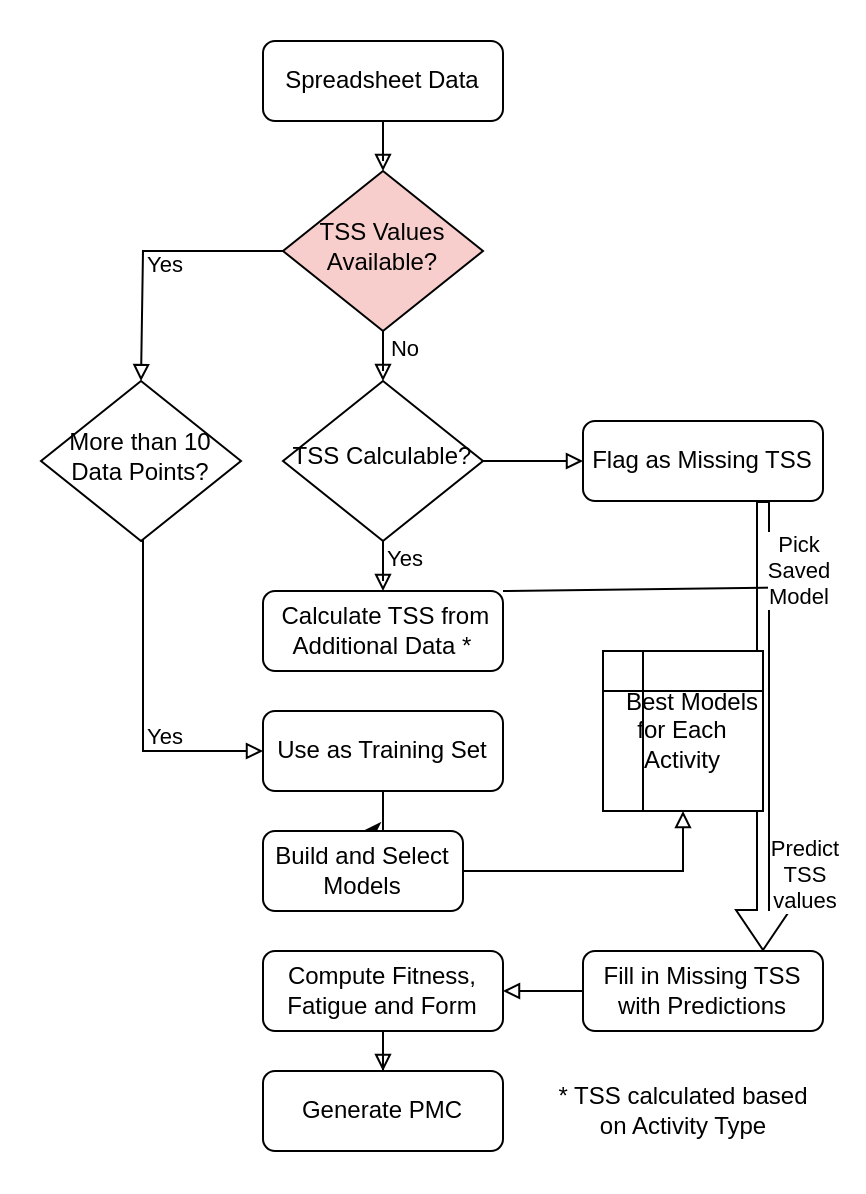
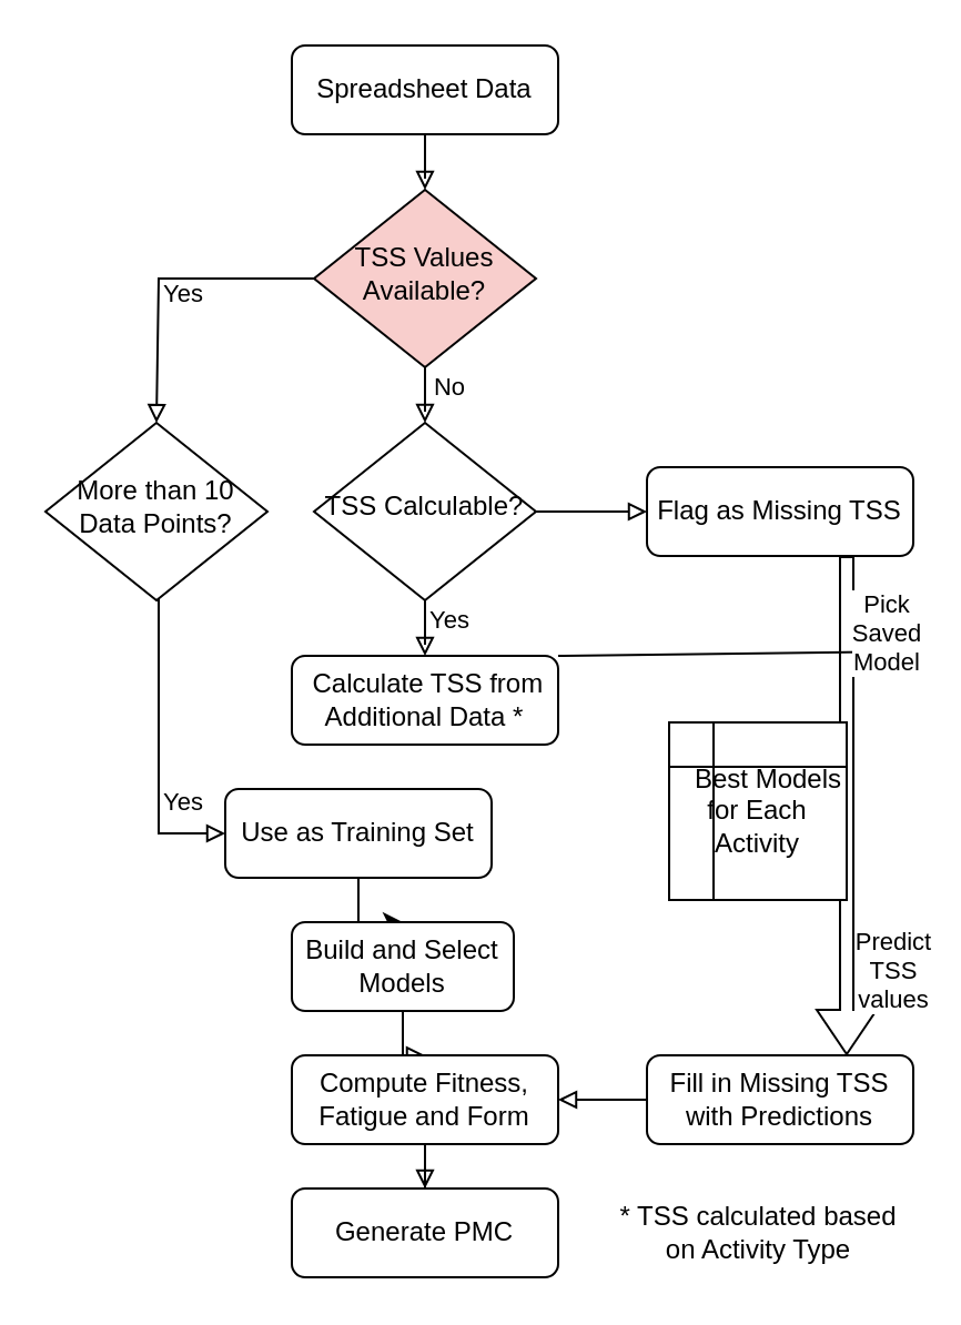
  <mxCell id="0" />
  <mxCell id="1" parent="0" />
  <mxCell id="2" value="" style="rounded=0;html=1;jettySize=auto;orthogonalLoop=1;fontSize=11;endArrow=block;endFill=0;strokeWidth=1;shadow=0;labelBackgroundColor=none;edgeStyle=orthogonalEdgeStyle;" parent="1" source="3" target="6" edge="1"><mxGeometry relative="1" as="geometry" /></mxCell>
  <mxCell id="3" value="Spreadsheet Data" style="rounded=1;whiteSpace=wrap;html=1;fontSize=12;glass=0;strokeWidth=1;shadow=0;" parent="1" vertex="1"><mxGeometry x="131" y="20" width="120" height="40" as="geometry" /></mxCell>
  <mxCell id="4" value="" style="edgeStyle=orthogonalEdgeStyle;rounded=0;orthogonalLoop=1;jettySize=auto;html=1;endArrow=block;endFill=0;strokeColor=#000000;strokeWidth=1;fillColor=none;" parent="1" source="6" target="21" edge="1"><mxGeometry relative="1" as="geometry" /></mxCell>
  <mxCell id="5" value="No" style="edgeLabel;html=1;align=center;verticalAlign=middle;resizable=0;points=[];" parent="4" vertex="1" connectable="0"><mxGeometry x="-0.08" y="3" relative="1" as="geometry"><mxPoint x="13" y="-7" as="offset" /></mxGeometry></mxCell>
  <mxCell id="6" value="TSS Values Available?" style="rhombus;whiteSpace=wrap;html=1;shadow=0;fontFamily=Helvetica;fontSize=12;align=center;strokeWidth=1;spacing=6;spacingTop=-4;fillColor=#f8cecc;" parent="1" vertex="1"><mxGeometry x="141" y="85" width="100" height="80" as="geometry" /></mxCell>
  <mxCell id="7" value="" style="edgeStyle=orthogonalEdgeStyle;rounded=0;orthogonalLoop=1;jettySize=auto;html=1;" parent="1" source="8" target="22" edge="1"><mxGeometry relative="1" as="geometry" /></mxCell>
  <mxCell id="8" value="&amp;nbsp;Calculate TSS from Additional Data *" style="rounded=1;whiteSpace=wrap;html=1;fontSize=12;glass=0;strokeWidth=1;shadow=0;" parent="1" vertex="1"><mxGeometry x="131" y="295" width="120" height="40" as="geometry" /></mxCell>
  <mxCell id="9" value="" style="edgeStyle=orthogonalEdgeStyle;rounded=0;orthogonalLoop=1;jettySize=auto;html=1;endArrow=block;endFill=0;strokeColor=#000000;strokeWidth=1;fillColor=none;exitX=0.75;exitY=1;exitDx=0;exitDy=0;shape=flexArrow;width=6;endSize=6.33;entryX=0.75;entryY=0;entryDx=0;entryDy=0;" parent="1" source="12" target="24" edge="1"><mxGeometry relative="1" as="geometry"><mxPoint x="381" y="495" as="targetPoint" /></mxGeometry></mxCell>
  <mxCell id="10" value="Predict &lt;br&gt;TSS &lt;br&gt;values" style="edgeLabel;html=1;align=center;verticalAlign=middle;resizable=0;points=[];" parent="9" vertex="1" connectable="0"><mxGeometry x="-0.569" y="4" relative="1" as="geometry"><mxPoint x="16" y="138" as="offset" /></mxGeometry></mxCell>
  <mxCell id="11" value="&lt;span style=&quot;color: rgba(0 , 0 , 0 , 0) ; font-family: monospace ; font-size: 0px ; background-color: rgb(248 , 249 , 250)&quot;&gt;%3CmxGraphModel%3E%3Croot%3E%3CmxCell%20id%3D%220%22%2F%3E%3CmxCell%20id%3D%221%22%20parent%3D%220%22%2F%3E%3CmxCell%20id%3D%222%22%20value%3D%22Predict%20%26lt%3Bbr%26gt%3BTSS%20%26lt%3Bbr%26gt%3Bvalues%22%20style%3D%22edgeLabel%3Bhtml%3D1%3Balign%3Dcenter%3BverticalAlign%3Dmiddle%3Bresizable%3D0%3Bpoints%3D%5B%5D%3B%22%20vertex%3D%221%22%20connectable%3D%220%22%20parent%3D%221%22%3E%3CmxGeometry%20x%3D%22550%22%20y%3D%22520%22%20as%3D%22geometry%22%2F%3E%3C%2FmxCell%3E%3C%2Froot%3E%3C%2FmxGraphModel%3E&lt;/span&gt;" style="edgeLabel;html=1;align=center;verticalAlign=middle;resizable=0;points=[];" parent="9" vertex="1" connectable="0"><mxGeometry x="-0.608" y="5" relative="1" as="geometry"><mxPoint as="offset" /></mxGeometry></mxCell>
  <mxCell id="12" value="Flag as Missing TSS" style="rounded=1;whiteSpace=wrap;html=1;fontSize=12;glass=0;strokeWidth=1;shadow=0;" parent="1" vertex="1"><mxGeometry x="291" y="210" width="120" height="40" as="geometry" /></mxCell>
  <mxCell id="13" value="" style="edgeStyle=orthogonalEdgeStyle;rounded=0;orthogonalLoop=1;jettySize=auto;html=1;" parent="1" source="14" target="17" edge="1"><mxGeometry relative="1" as="geometry" /></mxCell>
- <mxCell id="14" value="Use as Training Set" style="rounded=1;whiteSpace=wrap;html=1;fontSize=12;glass=0;strokeWidth=1;shadow=0;" parent="1" vertex="1"><mxGeometry x="131" y="355" width="120" height="40" as="geometry" /></mxCell>
+ <mxCell id="14" value="Use as Training Set" style="rounded=1;whiteSpace=wrap;html=1;fontSize=12;glass=0;strokeWidth=1;shadow=0;" parent="1" vertex="1"><mxGeometry x="101" y="355" width="120" height="40" as="geometry" /></mxCell>
  <mxCell id="15" value="&amp;nbsp; &amp;nbsp;Best Models for Each Activity" style="shape=internalStorage;whiteSpace=wrap;html=1;backgroundOutline=1;" parent="1" vertex="1"><mxGeometry x="301" y="325" width="80" height="80" as="geometry" /></mxCell>
- <mxCell id="16" value="" style="edgeStyle=orthogonalEdgeStyle;rounded=0;orthogonalLoop=1;jettySize=auto;html=1;endArrow=block;endFill=0;strokeWidth=1;" parent="1" source="17" target="15" edge="1"><mxGeometry relative="1" as="geometry" /></mxCell>
+ <mxCell id="16" value="" style="edgeStyle=orthogonalEdgeStyle;rounded=0;orthogonalLoop=1;jettySize=auto;html=1;endArrow=block;endFill=0;strokeWidth=1;" parent="1" source="17" target="26" edge="1"><mxGeometry relative="1" as="geometry" /></mxCell>
  <mxCell id="17" value="Build and Select Models" style="rounded=1;whiteSpace=wrap;html=1;fontSize=12;glass=0;strokeWidth=1;shadow=0;" parent="1" vertex="1"><mxGeometry x="131" y="415" width="100" height="40" as="geometry" /></mxCell>
  <mxCell id="18" value="" style="edgeStyle=orthogonalEdgeStyle;rounded=0;orthogonalLoop=1;jettySize=auto;html=1;endArrow=block;endFill=0;strokeColor=#000000;strokeWidth=1;fillColor=none;" parent="1" source="21" target="8" edge="1"><mxGeometry relative="1" as="geometry" /></mxCell>
  <mxCell id="19" value="Yes" style="edgeLabel;html=1;align=center;verticalAlign=middle;resizable=0;points=[];" parent="18" vertex="1" connectable="0"><mxGeometry x="-0.25" y="3" relative="1" as="geometry"><mxPoint x="13" y="-11" as="offset" /></mxGeometry></mxCell>
  <mxCell id="20" value="" style="edgeStyle=orthogonalEdgeStyle;rounded=0;orthogonalLoop=1;jettySize=auto;html=1;endArrow=block;endFill=0;strokeColor=#000000;strokeWidth=1;fillColor=none;" parent="1" source="21" target="12" edge="1"><mxGeometry relative="1" as="geometry" /></mxCell>
  <mxCell id="21" value="TSS Calculable?" style="rhombus;whiteSpace=wrap;html=1;shadow=0;fontFamily=Helvetica;fontSize=12;align=center;strokeWidth=1;spacing=6;spacingTop=-4;" parent="1" vertex="1"><mxGeometry x="141" y="190" width="100" height="80" as="geometry" /></mxCell>
  <mxCell id="22" value="Pick&lt;br&gt;Saved&lt;br&gt;Model" style="edgeLabel;html=1;align=center;verticalAlign=middle;resizable=0;points=[];" parent="1" vertex="1" connectable="0"><mxGeometry x="411" y="293" as="geometry"><mxPoint x="-13" y="-9" as="offset" /></mxGeometry></mxCell>
  <mxCell id="23" value="" style="edgeStyle=orthogonalEdgeStyle;rounded=0;orthogonalLoop=1;jettySize=auto;html=1;endArrow=block;endFill=0;strokeColor=#000000;strokeWidth=1;fillColor=none;" parent="1" source="24" target="26" edge="1"><mxGeometry relative="1" as="geometry" /></mxCell>
  <mxCell id="24" value="Fill in Missing TSS with Predictions" style="rounded=1;whiteSpace=wrap;html=1;" parent="1" vertex="1"><mxGeometry x="291" y="475" width="120" height="40" as="geometry" /></mxCell>
  <mxCell id="25" value="" style="edgeStyle=orthogonalEdgeStyle;rounded=0;orthogonalLoop=1;jettySize=auto;html=1;endArrow=block;endFill=0;strokeColor=#000000;strokeWidth=1;fillColor=none;" parent="1" source="26" target="31" edge="1"><mxGeometry relative="1" as="geometry" /></mxCell>
  <mxCell id="26" value="Compute Fitness, Fatigue and Form" style="rounded=1;whiteSpace=wrap;html=1;" parent="1" vertex="1"><mxGeometry x="131" y="475" width="120" height="40" as="geometry" /></mxCell>
  <mxCell id="27" value="" style="edgeStyle=orthogonalEdgeStyle;rounded=0;orthogonalLoop=1;jettySize=auto;html=1;endArrow=block;endFill=0;strokeColor=#000000;strokeWidth=1;fillColor=none;entryX=0;entryY=0.5;entryDx=0;entryDy=0;exitX=0.5;exitY=1;exitDx=0;exitDy=0;" parent="1" source="29" target="14" edge="1"><mxGeometry relative="1" as="geometry"><mxPoint x="21" y="345" as="targetPoint" /><Array as="points"><mxPoint x="71" y="375" /></Array></mxGeometry></mxCell>
  <mxCell id="28" value="Yes" style="edgeLabel;html=1;align=center;verticalAlign=middle;resizable=0;points=[];" parent="27" vertex="1" connectable="0"><mxGeometry x="-0.556" y="1" relative="1" as="geometry"><mxPoint x="9" y="61" as="offset" /></mxGeometry></mxCell>
  <mxCell id="29" value="More than 10 Data Points?" style="rhombus;whiteSpace=wrap;html=1;shadow=0;fontFamily=Helvetica;fontSize=12;align=center;strokeWidth=1;spacing=6;spacingTop=-4;" parent="1" vertex="1"><mxGeometry x="20" y="190" width="100" height="80" as="geometry" /></mxCell>
  <mxCell id="30" value="Yes" style="edgeStyle=orthogonalEdgeStyle;rounded=0;html=1;jettySize=auto;orthogonalLoop=1;fontSize=11;endArrow=block;endFill=0;strokeWidth=1;shadow=0;labelBackgroundColor=none;entryX=0.5;entryY=0;entryDx=0;entryDy=0;" parent="1" source="6" target="29" edge="1"><mxGeometry x="-0.126" y="7" relative="1" as="geometry"><mxPoint as="offset" /><mxPoint x="141" y="105" as="sourcePoint" /><mxPoint x="11" y="165" as="targetPoint" /><Array as="points"><mxPoint x="71" y="125" /></Array></mxGeometry></mxCell>
  <mxCell id="31" value="Generate PMC" style="rounded=1;whiteSpace=wrap;html=1;" parent="1" vertex="1"><mxGeometry x="131" y="535" width="120" height="40" as="geometry" /></mxCell>
  <mxCell id="32" value="* TSS calculated based&lt;br&gt;on Activity Type" style="text;html=1;align=center;verticalAlign=middle;resizable=0;points=[];autosize=1;" parent="1" vertex="1"><mxGeometry x="271" y="540" width="140" height="30" as="geometry" /></mxCell>
